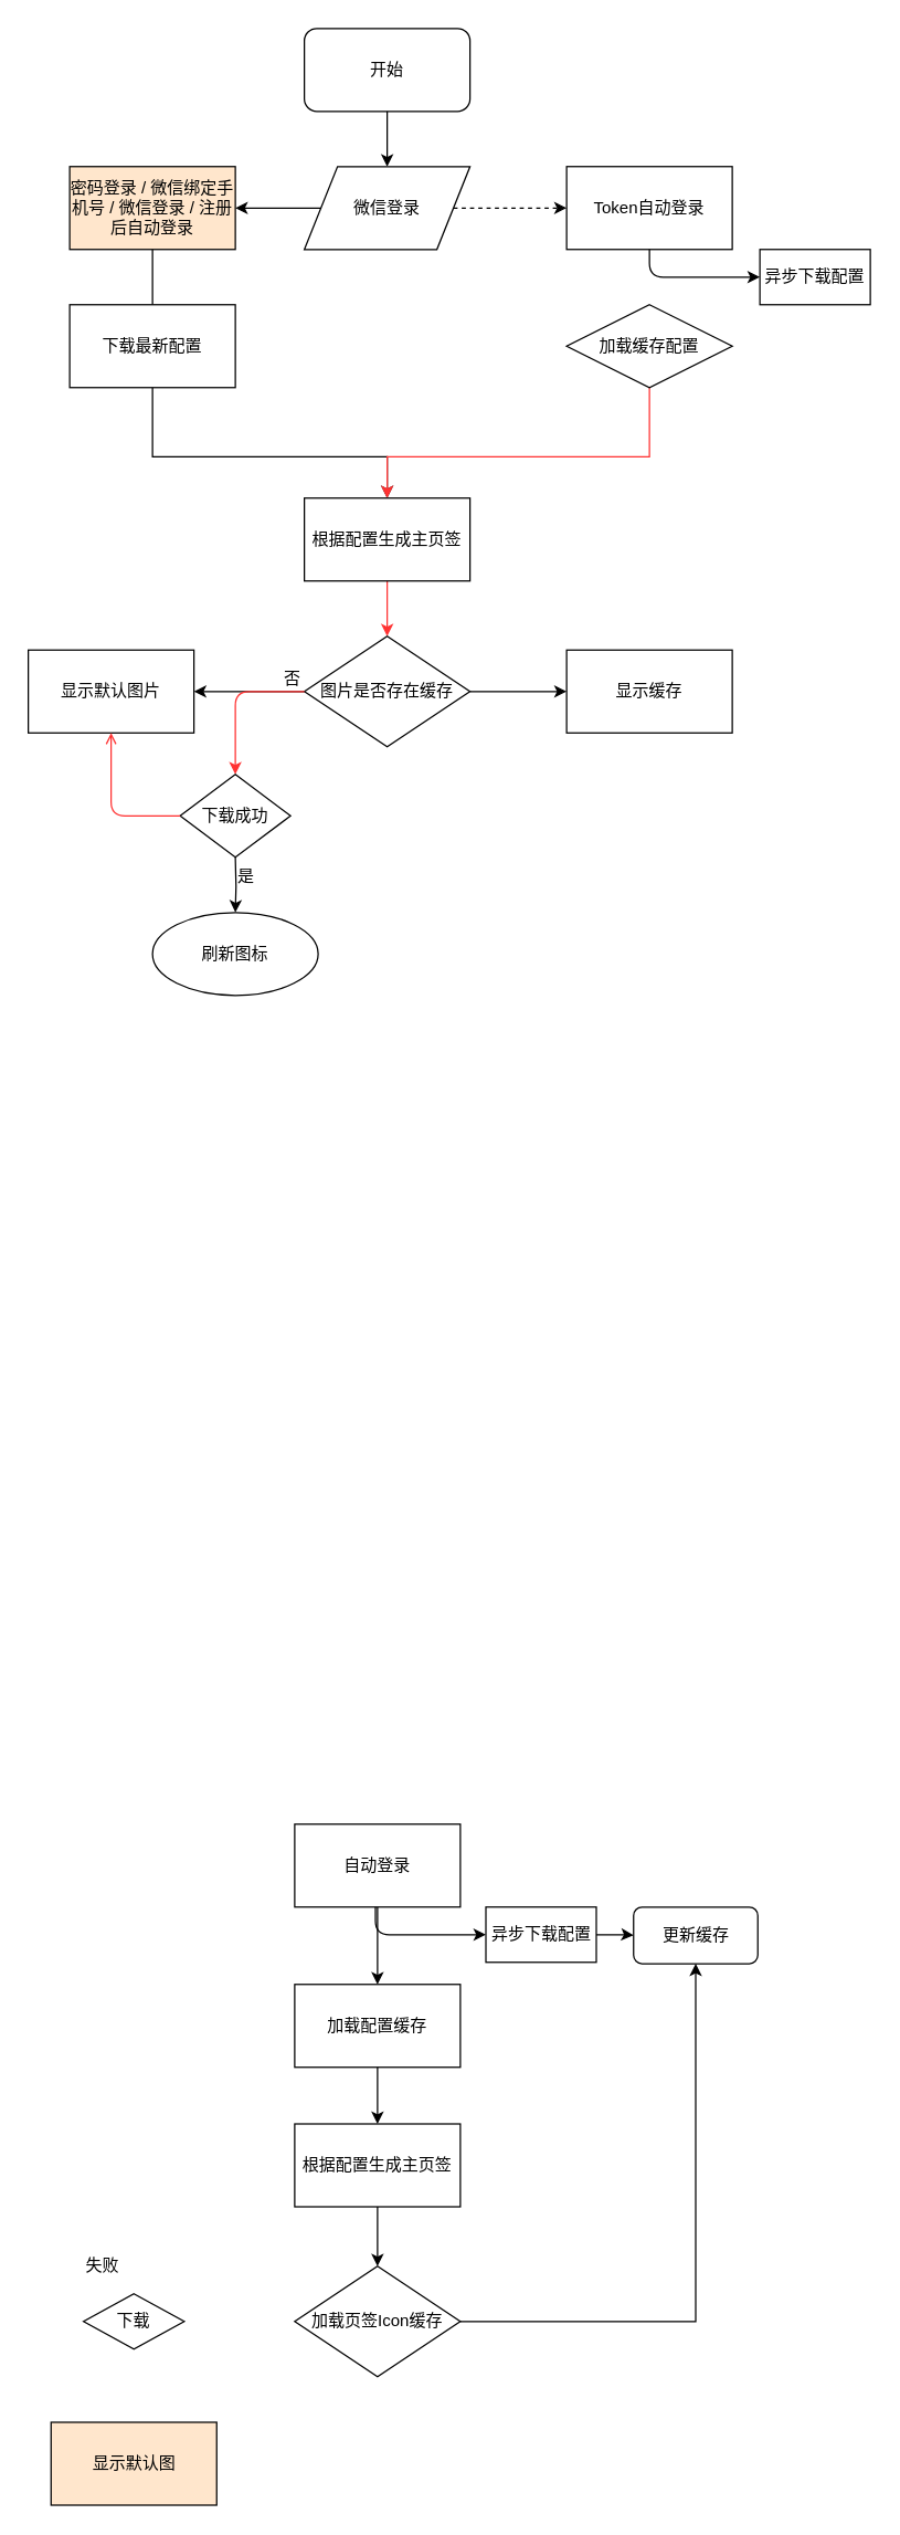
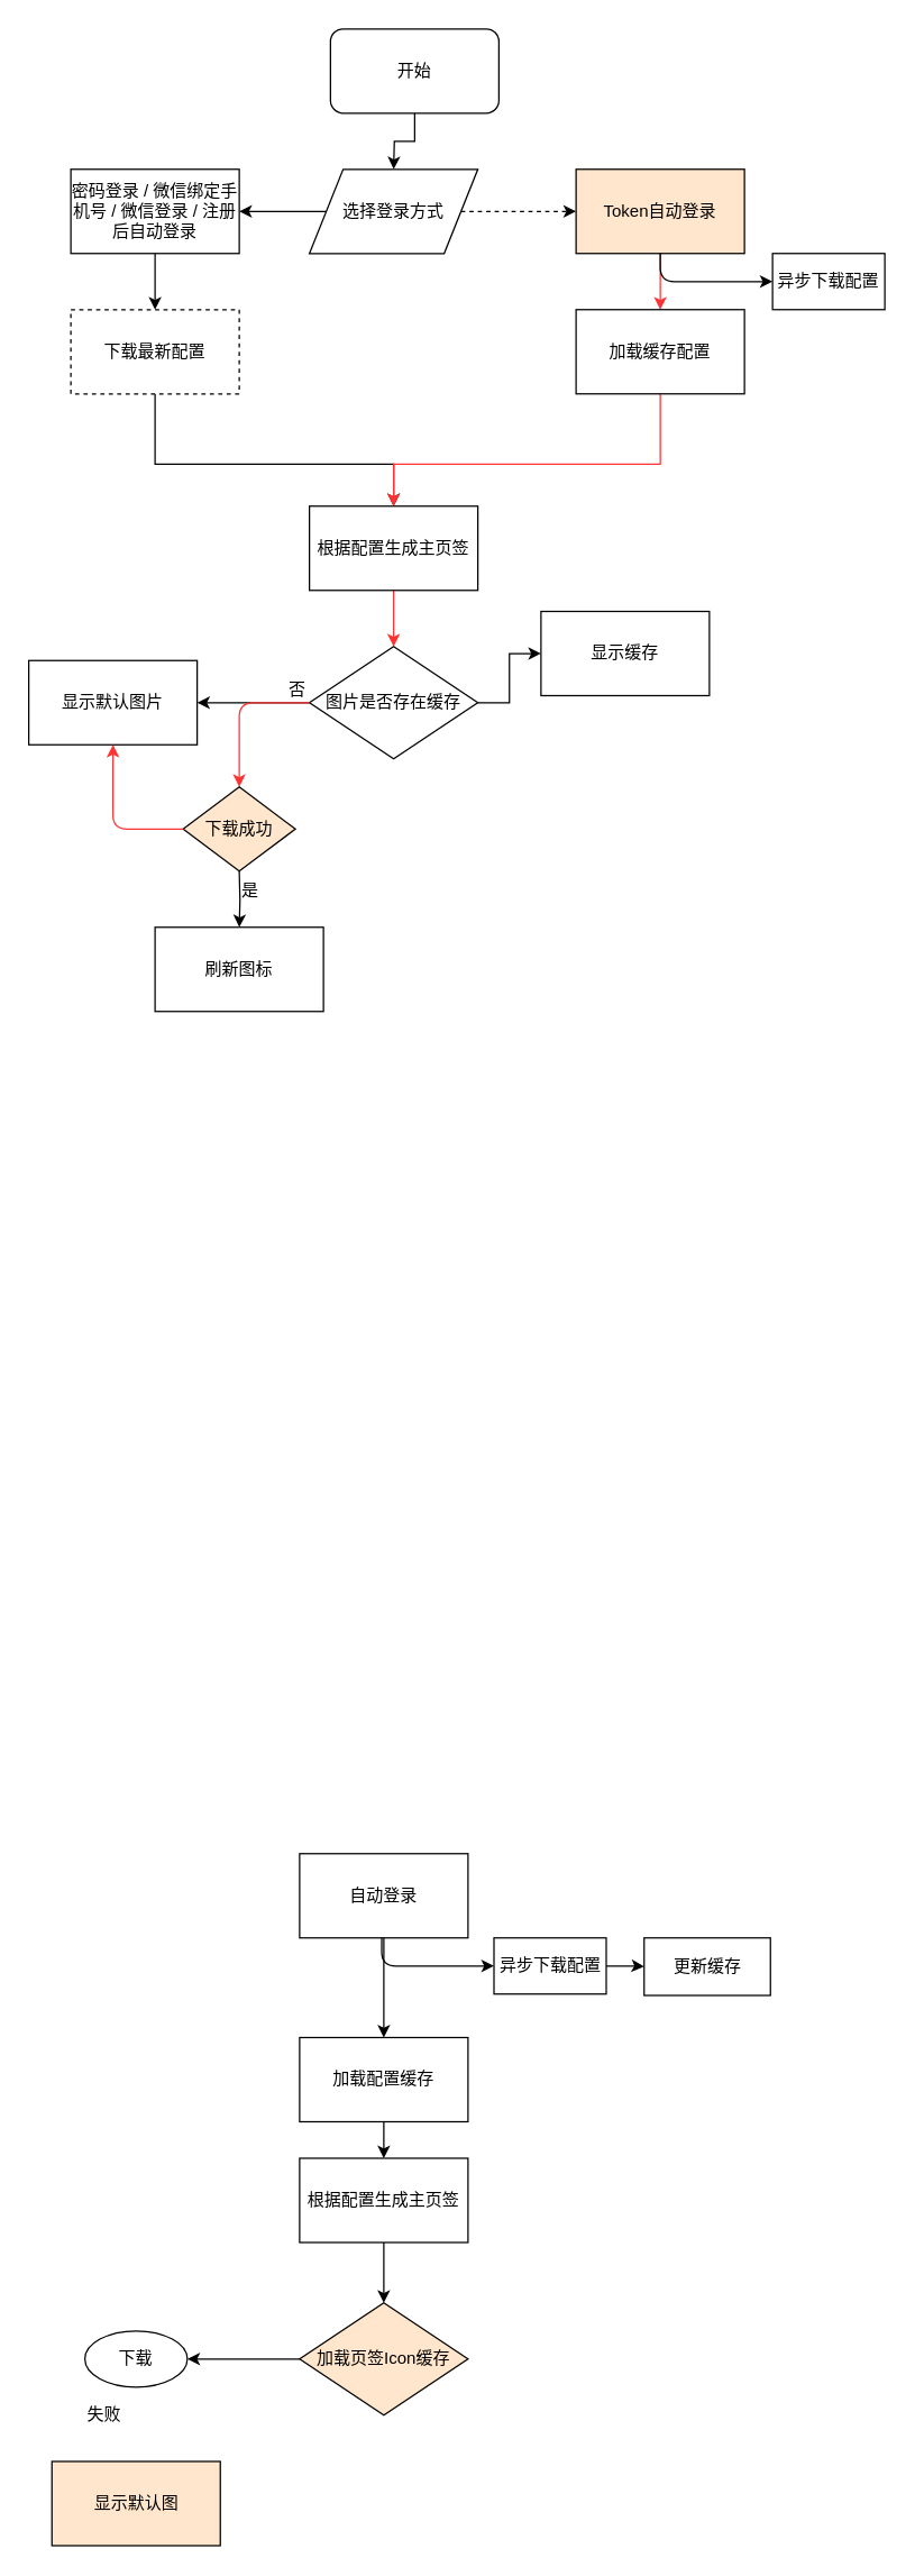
  <mxCell id="0" />
  <mxCell id="1" parent="0" />
  <mxCell id="2" style="edgeStyle=orthogonalEdgeStyle;rounded=0;orthogonalLoop=1;jettySize=auto;html=1;entryX=0.5;entryY=0;entryDx=0;entryDy=0;" parent="1" source="3" edge="1"><mxGeometry relative="1" as="geometry"><mxPoint x="280" y="120" as="targetPoint" /></mxGeometry></mxCell>
- <mxCell id="3" value="开始" style="rounded=1;whiteSpace=wrap;html=1;" parent="1" vertex="1"><mxGeometry x="220" y="20" width="120" height="60" as="geometry" /></mxCell>
+ <mxCell id="3" value="开始" style="rounded=1;whiteSpace=wrap;html=1;" parent="1" vertex="1"><mxGeometry x="235" y="20" width="120" height="60" as="geometry" /></mxCell>
  <mxCell id="4" style="edgeStyle=orthogonalEdgeStyle;rounded=0;orthogonalLoop=1;jettySize=auto;html=1;entryX=0;entryY=0.5;entryDx=0;entryDy=0;exitX=1;exitY=0.5;exitDx=0;exitDy=0;dashed=1;" parent="1" source="14" target="8" edge="1"><mxGeometry relative="1" as="geometry"><mxPoint x="340" y="150" as="sourcePoint" /></mxGeometry></mxCell>
- <mxCell id="5" value="" style="edgeStyle=orthogonalEdgeStyle;rounded=0;orthogonalLoop=1;jettySize=auto;html=1;endArrow=none;" parent="1" source="6" target="11" edge="1"><mxGeometry relative="1" as="geometry" /></mxCell>
- <mxCell id="6" value="密码登录 / 微信绑定手机号 / 微信登录 / 注册后自动登录" style="rounded=0;whiteSpace=wrap;html=1;fillColor=#ffe6cc;" parent="1" vertex="1"><mxGeometry x="50" y="120" width="120" height="60" as="geometry" /></mxCell>
- <mxCell id="8" value="Token自动登录" style="rounded=0;whiteSpace=wrap;html=1;" parent="1" vertex="1"><mxGeometry x="410" y="120" width="120" height="60" as="geometry" /></mxCell>
+ <mxCell id="5" value="" style="edgeStyle=orthogonalEdgeStyle;rounded=0;orthogonalLoop=1;jettySize=auto;html=1;" parent="1" source="6" target="11" edge="1"><mxGeometry relative="1" as="geometry" /></mxCell>
+ <mxCell id="6" value="密码登录 / 微信绑定手机号 / 微信登录 / 注册后自动登录" style="rounded=0;whiteSpace=wrap;html=1;" parent="1" vertex="1"><mxGeometry x="50" y="120" width="120" height="60" as="geometry" /></mxCell>
+ <mxCell id="7" value="" style="edgeStyle=orthogonalEdgeStyle;rounded=0;orthogonalLoop=1;jettySize=auto;html=1;strokeColor=#FF3333;" parent="1" source="8" target="13" edge="1"><mxGeometry relative="1" as="geometry" /></mxCell>
+ <mxCell id="8" value="Token自动登录" style="rounded=0;whiteSpace=wrap;html=1;fillColor=#ffe6cc;" parent="1" vertex="1"><mxGeometry x="410" y="120" width="120" height="60" as="geometry" /></mxCell>
  <mxCell id="9" value="" style="endArrow=classic;html=1;exitX=0;exitY=0.5;exitDx=0;exitDy=0;entryX=1;entryY=0.5;entryDx=0;entryDy=0;" parent="1" source="14" target="6" edge="1"><mxGeometry width="50" height="50" relative="1" as="geometry"><mxPoint x="220" y="150" as="sourcePoint" /><mxPoint x="100" y="200" as="targetPoint" /></mxGeometry></mxCell>
  <mxCell id="10" style="edgeStyle=orthogonalEdgeStyle;rounded=0;orthogonalLoop=1;jettySize=auto;html=1;entryX=0.5;entryY=0;entryDx=0;entryDy=0;" parent="1" source="11" target="16" edge="1"><mxGeometry relative="1" as="geometry"><mxPoint x="280" y="330" as="targetPoint" /><Array as="points"><mxPoint x="110" y="330" /><mxPoint x="280" y="330" /></Array></mxGeometry></mxCell>
- <mxCell id="11" value="下载最新配置" style="rounded=0;whiteSpace=wrap;html=1;" parent="1" vertex="1"><mxGeometry x="50" y="220" width="120" height="60" as="geometry" /></mxCell>
+ <mxCell id="11" value="下载最新配置" style="rounded=0;whiteSpace=wrap;html=1;dashed=1;" parent="1" vertex="1"><mxGeometry x="50" y="220" width="120" height="60" as="geometry" /></mxCell>
  <mxCell id="12" style="edgeStyle=orthogonalEdgeStyle;rounded=0;orthogonalLoop=1;jettySize=auto;html=1;exitX=0.5;exitY=1;exitDx=0;exitDy=0;entryX=0.5;entryY=0;entryDx=0;entryDy=0;fillColor=#f8cecc;strokeColor=#FF3333;" parent="1" source="13" target="16" edge="1"><mxGeometry relative="1" as="geometry"><mxPoint x="270" y="330" as="targetPoint" /><Array as="points"><mxPoint x="470" y="330" /><mxPoint x="280" y="330" /></Array></mxGeometry></mxCell>
- <mxCell id="13" value="加载缓存配置" style="rhombus;whiteSpace=wrap;html=1;" parent="1" vertex="1"><mxGeometry x="410" y="220" width="120" height="60" as="geometry" /></mxCell>
- <mxCell id="14" value="&lt;span style=&quot;white-space: normal&quot;&gt;微信登录&lt;/span&gt;" style="shape=parallelogram;perimeter=parallelogramPerimeter;whiteSpace=wrap;html=1;" parent="1" vertex="1"><mxGeometry x="220" y="120" width="120" height="60" as="geometry" /></mxCell>
+ <mxCell id="13" value="加载缓存配置" style="rounded=0;whiteSpace=wrap;html=1;" parent="1" vertex="1"><mxGeometry x="410" y="220" width="120" height="60" as="geometry" /></mxCell>
+ <mxCell id="14" value="&lt;span style=&quot;white-space: normal&quot;&gt;选择登录方式&lt;/span&gt;" style="shape=parallelogram;perimeter=parallelogramPerimeter;whiteSpace=wrap;html=1;" parent="1" vertex="1"><mxGeometry x="220" y="120" width="120" height="60" as="geometry" /></mxCell>
  <mxCell id="15" style="edgeStyle=orthogonalEdgeStyle;rounded=0;orthogonalLoop=1;jettySize=auto;html=1;entryX=0.5;entryY=0;entryDx=0;entryDy=0;fillColor=#f8cecc;strokeColor=#FF3333;" parent="1" source="16" target="22" edge="1"><mxGeometry relative="1" as="geometry" /></mxCell>
  <mxCell id="16" value="根据配置生成主页签" style="rounded=0;whiteSpace=wrap;html=1;" parent="1" vertex="1"><mxGeometry x="220" y="360" width="120" height="60" as="geometry" /></mxCell>
  <mxCell id="17" value="" style="edgeStyle=segmentEdgeStyle;endArrow=classic;html=1;" parent="1" edge="1"><mxGeometry width="50" height="50" relative="1" as="geometry"><mxPoint x="470" y="180" as="sourcePoint" /><mxPoint x="550" y="200" as="targetPoint" /><Array as="points"><mxPoint x="470" y="200" /></Array></mxGeometry></mxCell>
  <mxCell id="18" value="异步下载配置" style="rounded=0;whiteSpace=wrap;html=1;" parent="1" vertex="1"><mxGeometry x="550" y="180" width="80" height="40" as="geometry" /></mxCell>
  <mxCell id="19" value="" style="edgeStyle=orthogonalEdgeStyle;rounded=0;orthogonalLoop=1;jettySize=auto;html=1;" parent="1" source="22" edge="1"><mxGeometry relative="1" as="geometry"><mxPoint x="140" y="500" as="targetPoint" /></mxGeometry></mxCell>
  <mxCell id="20" value="否" style="text;html=1;resizable=0;points=[];align=center;verticalAlign=middle;labelBackgroundColor=#ffffff;" parent="19" vertex="1" connectable="0"><mxGeometry x="-0.35" y="3" relative="1" as="geometry"><mxPoint x="16" y="-13" as="offset" /></mxGeometry></mxCell>
  <mxCell id="21" style="edgeStyle=orthogonalEdgeStyle;rounded=0;orthogonalLoop=1;jettySize=auto;html=1;exitX=1;exitY=0.5;exitDx=0;exitDy=0;entryX=0;entryY=0.5;entryDx=0;entryDy=0;" parent="1" source="22" target="29" edge="1"><mxGeometry relative="1" as="geometry" /></mxCell>
  <mxCell id="22" value="图片是否存在缓存" style="rhombus;whiteSpace=wrap;html=1;" parent="1" vertex="1"><mxGeometry x="220" y="460" width="120" height="80" as="geometry" /></mxCell>
  <mxCell id="23" value="显示默认图片" style="rounded=0;whiteSpace=wrap;html=1;" parent="1" vertex="1"><mxGeometry x="20" y="470" width="120" height="60" as="geometry" /></mxCell>
  <mxCell id="24" value="" style="edgeStyle=segmentEdgeStyle;endArrow=classic;html=1;strokeColor=#FF3333;" parent="1" edge="1"><mxGeometry width="50" height="50" relative="1" as="geometry"><mxPoint x="220" y="500" as="sourcePoint" /><mxPoint x="170" y="560" as="targetPoint" /></mxGeometry></mxCell>
  <mxCell id="25" value="" style="edgeStyle=orthogonalEdgeStyle;rounded=0;orthogonalLoop=1;jettySize=auto;html=1;" parent="1" target="26" edge="1"><mxGeometry relative="1" as="geometry"><mxPoint x="170" y="620" as="sourcePoint" /></mxGeometry></mxCell>
- <mxCell id="26" value="刷新图标" style="ellipse;whiteSpace=wrap;html=1;" parent="1" vertex="1"><mxGeometry x="110" y="660" width="120" height="60" as="geometry" /></mxCell>
- <mxCell id="27" value="下载成功" style="rhombus;whiteSpace=wrap;html=1;" parent="1" vertex="1"><mxGeometry x="130" y="560" width="80" height="60" as="geometry" /></mxCell>
+ <mxCell id="26" value="刷新图标" style="rounded=0;whiteSpace=wrap;html=1;" parent="1" vertex="1"><mxGeometry x="110" y="660" width="120" height="60" as="geometry" /></mxCell>
+ <mxCell id="27" value="下载成功" style="rhombus;whiteSpace=wrap;html=1;fillColor=#ffe6cc;" parent="1" vertex="1"><mxGeometry x="130" y="560" width="80" height="60" as="geometry" /></mxCell>
  <mxCell id="28" value="是" style="text;html=1;resizable=0;points=[];autosize=1;align=left;verticalAlign=top;spacingTop=-4;" parent="1" vertex="1"><mxGeometry x="170" y="624" width="30" height="20" as="geometry" /></mxCell>
- <mxCell id="29" value="显示缓存" style="rounded=0;whiteSpace=wrap;html=1;" parent="1" vertex="1"><mxGeometry x="410" y="470" width="120" height="60" as="geometry" /></mxCell>
- <mxCell id="30" value="" style="edgeStyle=segmentEdgeStyle;endArrow=open;html=1;strokeColor=#FF3333;exitX=0;exitY=0.5;exitDx=0;exitDy=0;entryX=0.5;entryY=1;entryDx=0;entryDy=0;" parent="1" source="27" target="23" edge="1"><mxGeometry width="50" height="50" relative="1" as="geometry"><mxPoint x="50" y="585" as="sourcePoint" /><mxPoint x="100" y="535" as="targetPoint" /><Array as="points"><mxPoint x="80" y="590" /></Array></mxGeometry></mxCell>
+ <mxCell id="29" value="显示缓存" style="rounded=0;whiteSpace=wrap;html=1;" parent="1" vertex="1"><mxGeometry x="385" y="435" width="120" height="60" as="geometry" /></mxCell>
+ <mxCell id="30" value="" style="edgeStyle=segmentEdgeStyle;endArrow=classic;html=1;strokeColor=#FF3333;exitX=0;exitY=0.5;exitDx=0;exitDy=0;entryX=0.5;entryY=1;entryDx=0;entryDy=0;" parent="1" source="27" target="23" edge="1"><mxGeometry width="50" height="50" relative="1" as="geometry"><mxPoint x="50" y="585" as="sourcePoint" /><mxPoint x="100" y="535" as="targetPoint" /><Array as="points"><mxPoint x="80" y="590" /></Array></mxGeometry></mxCell>
  <mxCell id="31" style="edgeStyle=orthogonalEdgeStyle;rounded=0;orthogonalLoop=1;jettySize=auto;html=1;entryX=0.5;entryY=0;entryDx=0;entryDy=0;strokeColor=#000000;" parent="1" source="32" target="34" edge="1"><mxGeometry relative="1" as="geometry" /></mxCell>
  <mxCell id="32" value="自动登录" style="rounded=0;whiteSpace=wrap;html=1;" parent="1" vertex="1"><mxGeometry x="213" y="1320" width="120" height="60" as="geometry" /></mxCell>
  <mxCell id="33" value="" style="edgeStyle=orthogonalEdgeStyle;rounded=0;orthogonalLoop=1;jettySize=auto;html=1;" edge="1" parent="1" source="34" target="39"><mxGeometry relative="1" as="geometry" /></mxCell>
- <mxCell id="34" value="加载配置缓存" style="rounded=0;whiteSpace=wrap;html=1;" parent="1" vertex="1"><mxGeometry x="213" y="1436" width="120" height="60" as="geometry" /></mxCell>
+ <mxCell id="34" value="加载配置缓存" style="rounded=0;whiteSpace=wrap;html=1;" parent="1" vertex="1"><mxGeometry x="213" y="1451" width="120" height="60" as="geometry" /></mxCell>
  <mxCell id="35" value="" style="edgeStyle=segmentEdgeStyle;endArrow=classic;html=1;" parent="1" edge="1"><mxGeometry width="50" height="50" relative="1" as="geometry"><mxPoint x="271.5" y="1380" as="sourcePoint" /><mxPoint x="351.5" y="1400" as="targetPoint" /><Array as="points"><mxPoint x="271.5" y="1400" /></Array></mxGeometry></mxCell>
  <mxCell id="36" value="" style="edgeStyle=orthogonalEdgeStyle;rounded=0;orthogonalLoop=1;jettySize=auto;html=1;strokeColor=#000000;" edge="1" parent="1" source="37" target="40"><mxGeometry relative="1" as="geometry" /></mxCell>
  <mxCell id="37" value="异步下载配置" style="rounded=0;whiteSpace=wrap;html=1;" parent="1" vertex="1"><mxGeometry x="351.5" y="1380" width="80" height="40" as="geometry" /></mxCell>
  <mxCell id="38" value="" style="edgeStyle=orthogonalEdgeStyle;rounded=0;orthogonalLoop=1;jettySize=auto;html=1;strokeColor=#000000;" edge="1" parent="1" source="39"><mxGeometry relative="1" as="geometry"><mxPoint x="273" y="1640" as="targetPoint" /></mxGeometry></mxCell>
  <mxCell id="39" value="根据配置生成主页签" style="rounded=0;whiteSpace=wrap;html=1;" vertex="1" parent="1"><mxGeometry x="213" y="1537" width="120" height="60" as="geometry" /></mxCell>
- <mxCell id="40" value="更新缓存" style="whiteSpace=wrap;html=1;rounded=1;" vertex="1" parent="1"><mxGeometry x="458.5" y="1380" width="90" height="41" as="geometry" /></mxCell>
- <mxCell id="41" value="" style="edgeStyle=orthogonalEdgeStyle;rounded=0;orthogonalLoop=1;jettySize=auto;html=1;strokeColor=#000000;" edge="1" parent="1" source="42" target="40"><mxGeometry relative="1" as="geometry" /></mxCell>
- <mxCell id="42" value="&lt;span style=&quot;white-space: normal&quot;&gt;加载页签Icon缓存&lt;/span&gt;" style="rhombus;whiteSpace=wrap;html=1;" vertex="1" parent="1"><mxGeometry x="213" y="1640" width="120" height="80" as="geometry" /></mxCell>
- <mxCell id="43" value="下载" style="rhombus;whiteSpace=wrap;html=1;" vertex="1" parent="1"><mxGeometry x="60" y="1660" width="73" height="40" as="geometry" /></mxCell>
+ <mxCell id="40" value="更新缓存" style="rounded=0;whiteSpace=wrap;html=1;" vertex="1" parent="1"><mxGeometry x="458.5" y="1380" width="90" height="41" as="geometry" /></mxCell>
+ <mxCell id="41" value="" style="edgeStyle=orthogonalEdgeStyle;rounded=0;orthogonalLoop=1;jettySize=auto;html=1;strokeColor=#000000;" edge="1" parent="1" source="42" target="43"><mxGeometry relative="1" as="geometry" /></mxCell>
+ <mxCell id="42" value="&lt;span style=&quot;white-space: normal&quot;&gt;加载页签Icon缓存&lt;/span&gt;" style="rhombus;whiteSpace=wrap;html=1;fillColor=#ffe6cc;" vertex="1" parent="1"><mxGeometry x="213" y="1640" width="120" height="80" as="geometry" /></mxCell>
+ <mxCell id="43" value="下载" style="ellipse;whiteSpace=wrap;html=1;" vertex="1" parent="1"><mxGeometry x="60" y="1660" width="73" height="40" as="geometry" /></mxCell>
  <mxCell id="44" value="显示默认图" style="rounded=0;whiteSpace=wrap;html=1;fillColor=#ffe6cc;" vertex="1" parent="1"><mxGeometry x="36.5" y="1753" width="120" height="60" as="geometry" /></mxCell>
- <mxCell id="45" value="失败" style="text;html=1;resizable=0;points=[];autosize=1;align=left;verticalAlign=top;spacingTop=-4;" vertex="1" parent="1"><mxGeometry x="60" y="1630" width="40" height="20" as="geometry" /></mxCell>
+ <mxCell id="45" value="失败" style="text;html=1;resizable=0;points=[];autosize=1;align=left;verticalAlign=top;spacingTop=-4;" vertex="1" parent="1"><mxGeometry x="60" y="1710" width="40" height="20" as="geometry" /></mxCell>
